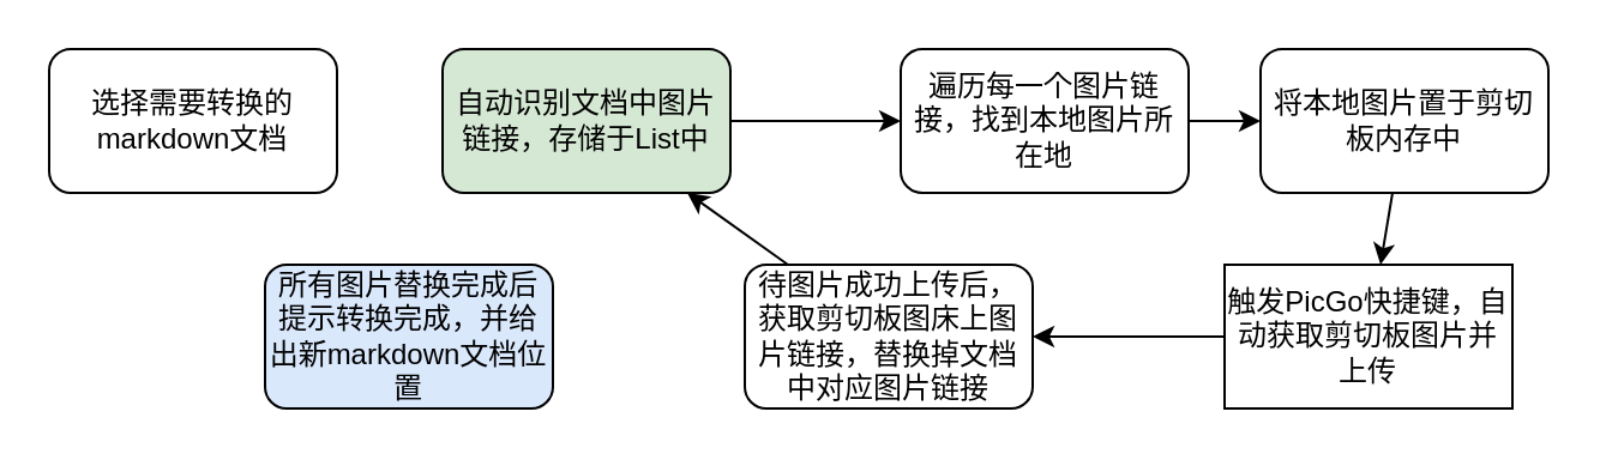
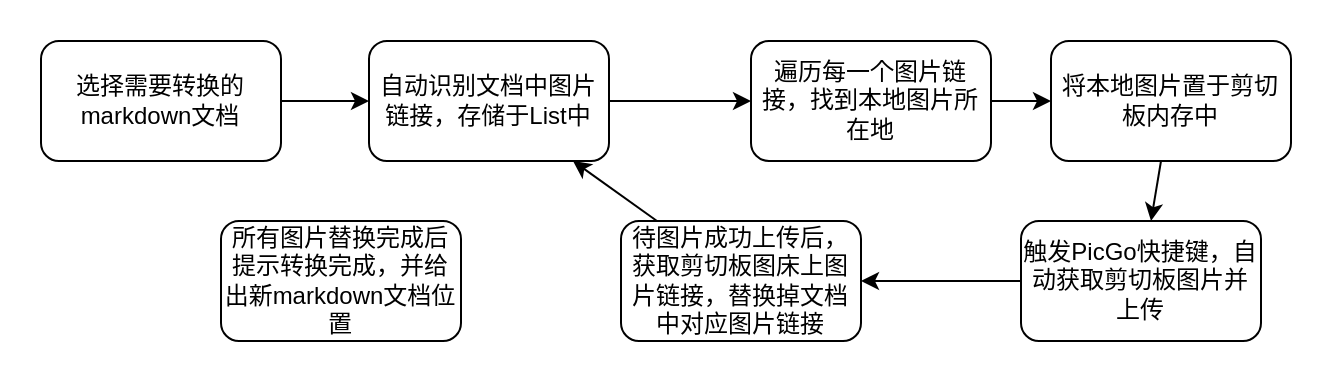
  <mxCell id="0" />
  <mxCell id="1" parent="0" />
+ <mxCell id="2" value="" style="edgeStyle=none;html=1;" edge="1" parent="1" source="3" target="5"><mxGeometry relative="1" as="geometry" /></mxCell>
  <mxCell id="3" value="选择需要转换的markdown文档" style="rounded=1;whiteSpace=wrap;html=1;" vertex="1" parent="1"><mxGeometry x="20" y="20" width="120" height="60" as="geometry" /></mxCell>
  <mxCell id="4" value="" style="edgeStyle=none;html=1;" edge="1" parent="1" source="5" target="7"><mxGeometry relative="1" as="geometry" /></mxCell>
- <mxCell id="5" value="自动识别文档中图片链接，存储于List中" style="whiteSpace=wrap;html=1;rounded=1;fillColor=#d5e8d4;" vertex="1" parent="1"><mxGeometry x="184" y="20" width="120" height="60" as="geometry" /></mxCell>
+ <mxCell id="5" value="自动识别文档中图片链接，存储于List中" style="whiteSpace=wrap;html=1;rounded=1;" vertex="1" parent="1"><mxGeometry x="184" y="20" width="120" height="60" as="geometry" /></mxCell>
  <mxCell id="6" value="" style="edgeStyle=none;html=1;" edge="1" parent="1" source="7" target="9"><mxGeometry relative="1" as="geometry" /></mxCell>
  <mxCell id="7" value="遍历每一个图片链接，找到本地图片所在地" style="whiteSpace=wrap;html=1;rounded=1;" vertex="1" parent="1"><mxGeometry x="375" y="20" width="120" height="60" as="geometry" /></mxCell>
  <mxCell id="8" value="" style="edgeStyle=none;html=1;" edge="1" parent="1" source="9" target="11"><mxGeometry relative="1" as="geometry" /></mxCell>
  <mxCell id="9" value="将本地图片置于剪切板内存中" style="whiteSpace=wrap;html=1;rounded=1;" vertex="1" parent="1"><mxGeometry x="525" y="20" width="120" height="60" as="geometry" /></mxCell>
  <mxCell id="10" value="" style="edgeStyle=none;html=1;" edge="1" parent="1" source="11" target="13"><mxGeometry relative="1" as="geometry" /></mxCell>
- <mxCell id="11" value="触发PicGo快捷键，自动获取剪切板图片并上传" style="whiteSpace=wrap;html=1;rounded=0;" vertex="1" parent="1"><mxGeometry x="510" y="110" width="120" height="60" as="geometry" /></mxCell>
+ <mxCell id="11" value="触发PicGo快捷键，自动获取剪切板图片并上传" style="whiteSpace=wrap;html=1;rounded=1;" vertex="1" parent="1"><mxGeometry x="510" y="110" width="120" height="60" as="geometry" /></mxCell>
  <mxCell id="12" value="" style="edgeStyle=none;html=1;" edge="1" parent="1" source="13" target="5"><mxGeometry relative="1" as="geometry" /></mxCell>
  <mxCell id="13" value="待图片成功上传后，获取剪切板图床上图片链接，替换掉文档中对应图片链接" style="whiteSpace=wrap;html=1;rounded=1;" vertex="1" parent="1"><mxGeometry x="310" y="110" width="120" height="60" as="geometry" /></mxCell>
- <mxCell id="14" value="所有图片替换完成后提示转换完成，并给出新markdown文档位置" style="whiteSpace=wrap;html=1;rounded=1;fillColor=#dae8fc;" vertex="1" parent="1"><mxGeometry x="110" y="110" width="120" height="60" as="geometry" /></mxCell>
+ <mxCell id="14" value="所有图片替换完成后提示转换完成，并给出新markdown文档位置" style="whiteSpace=wrap;html=1;rounded=1;" vertex="1" parent="1"><mxGeometry x="110" y="110" width="120" height="60" as="geometry" /></mxCell>
